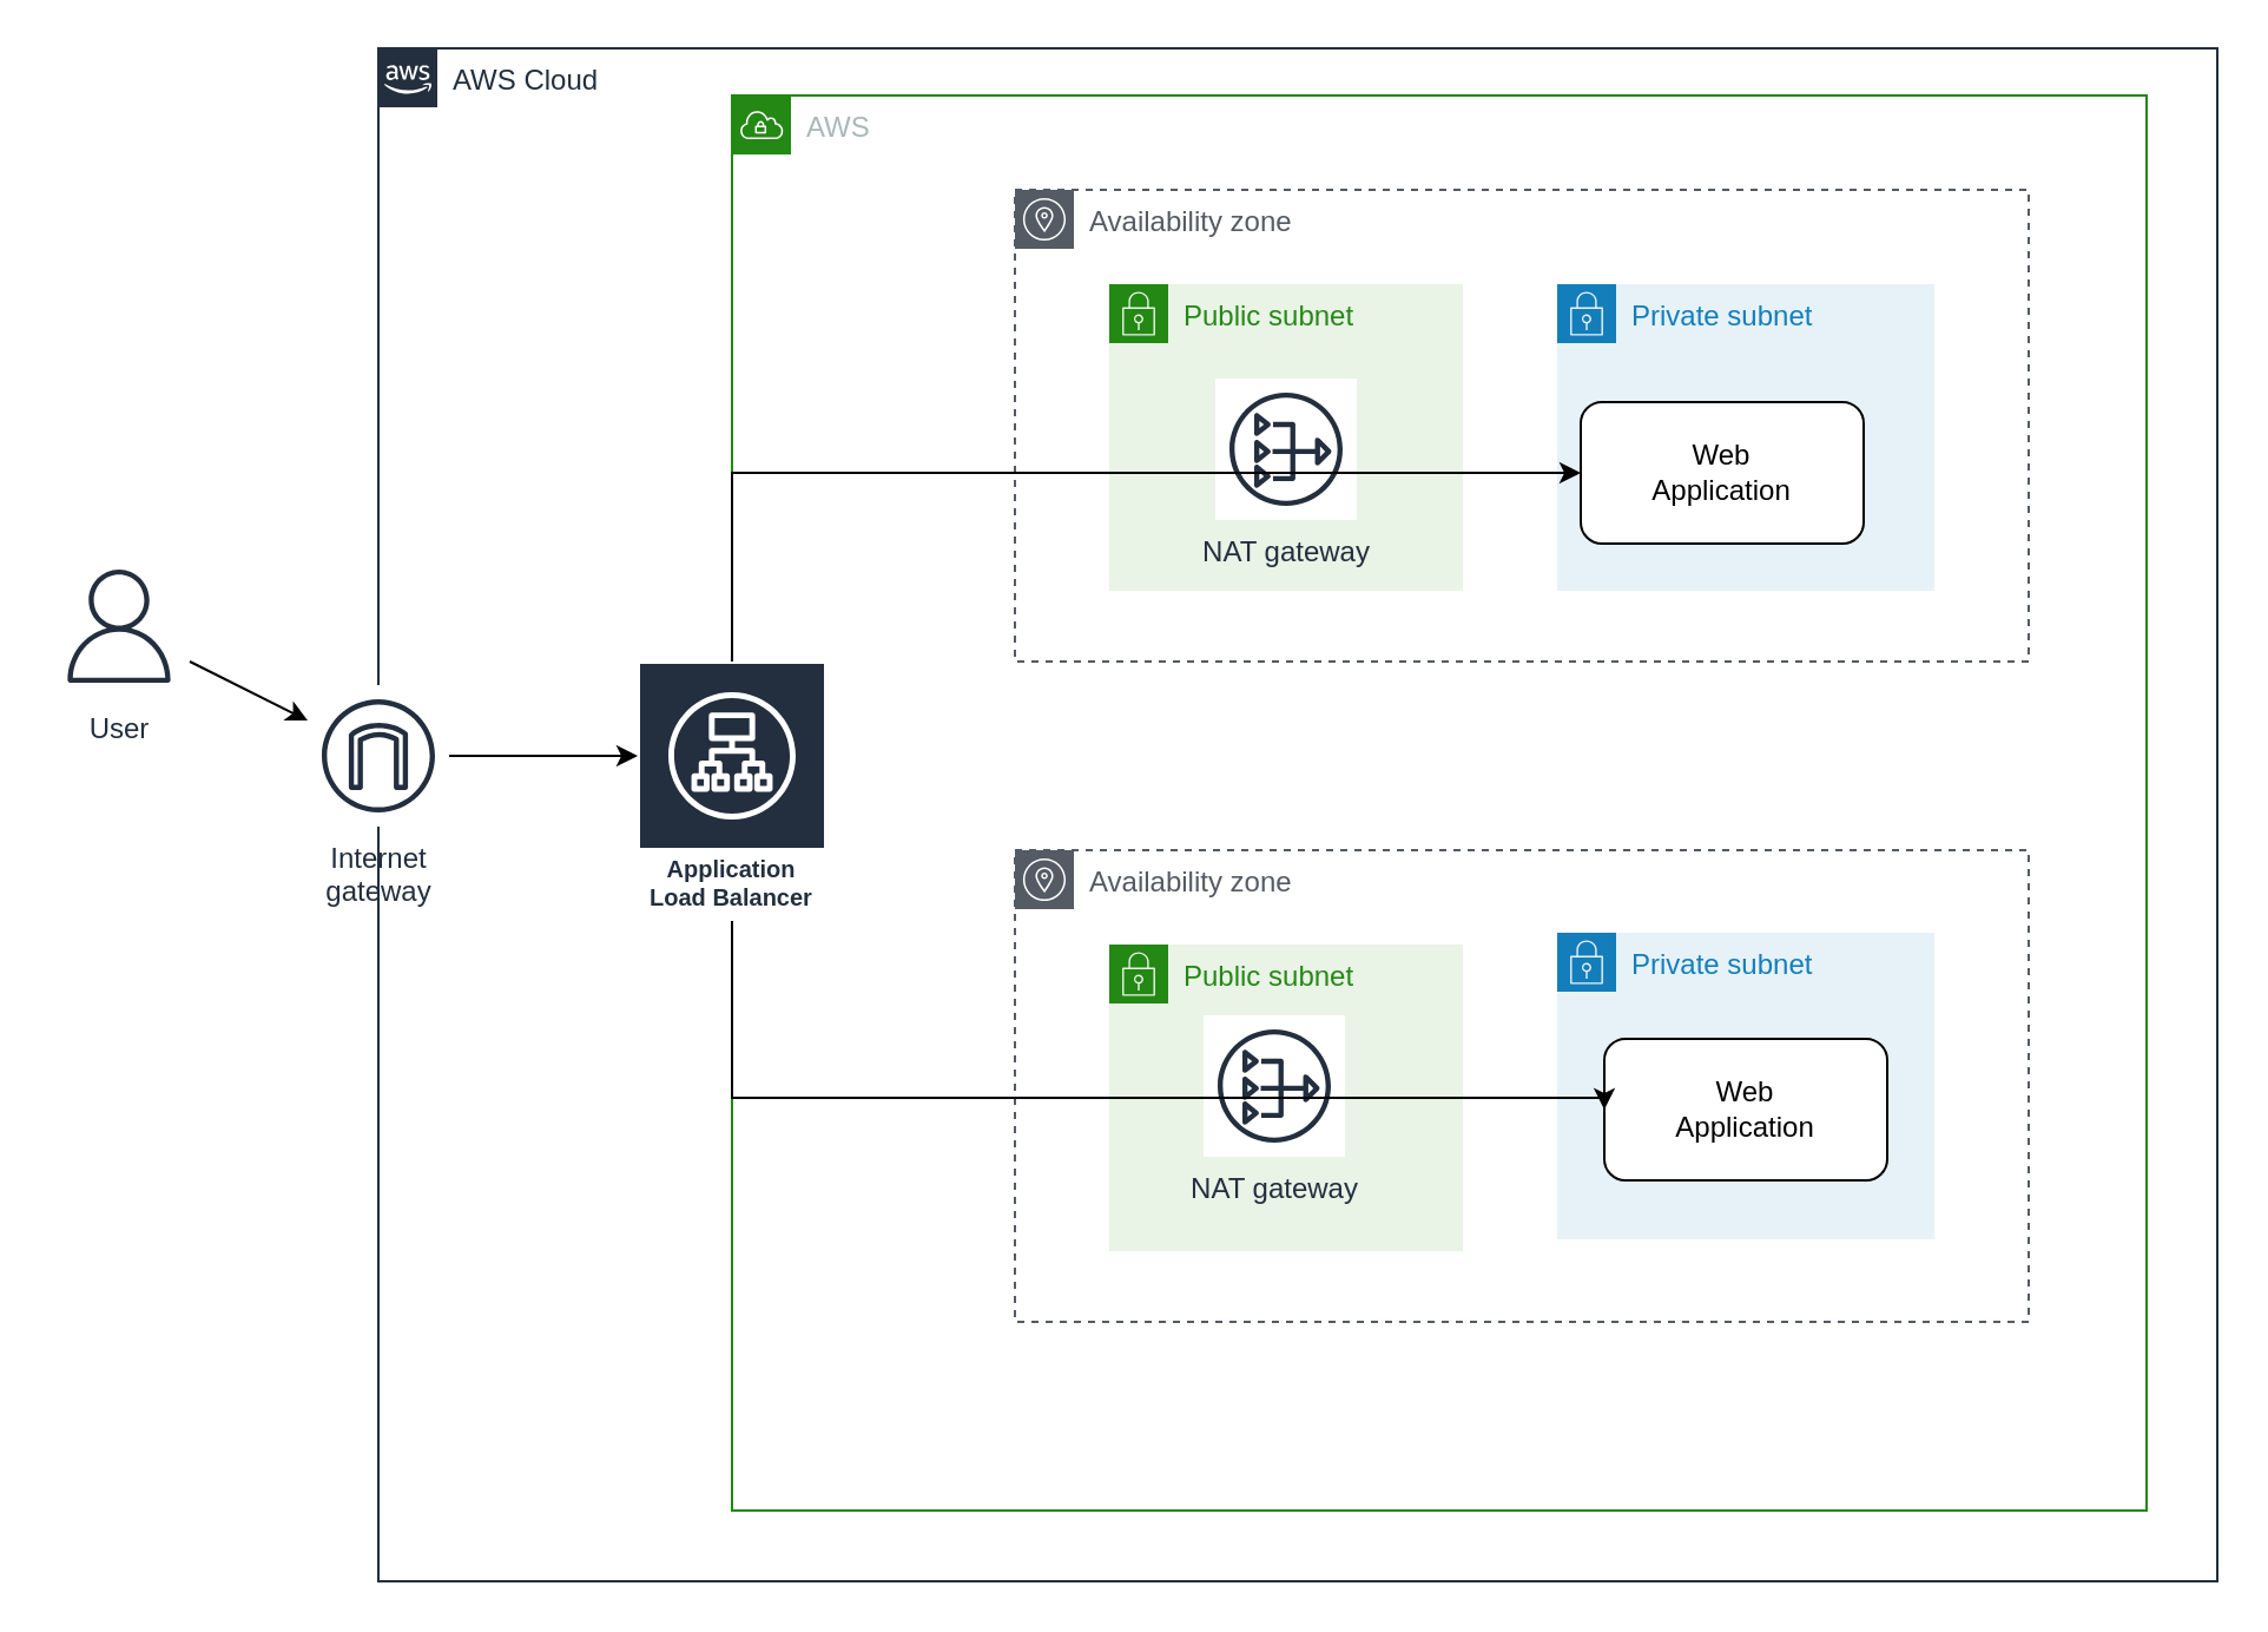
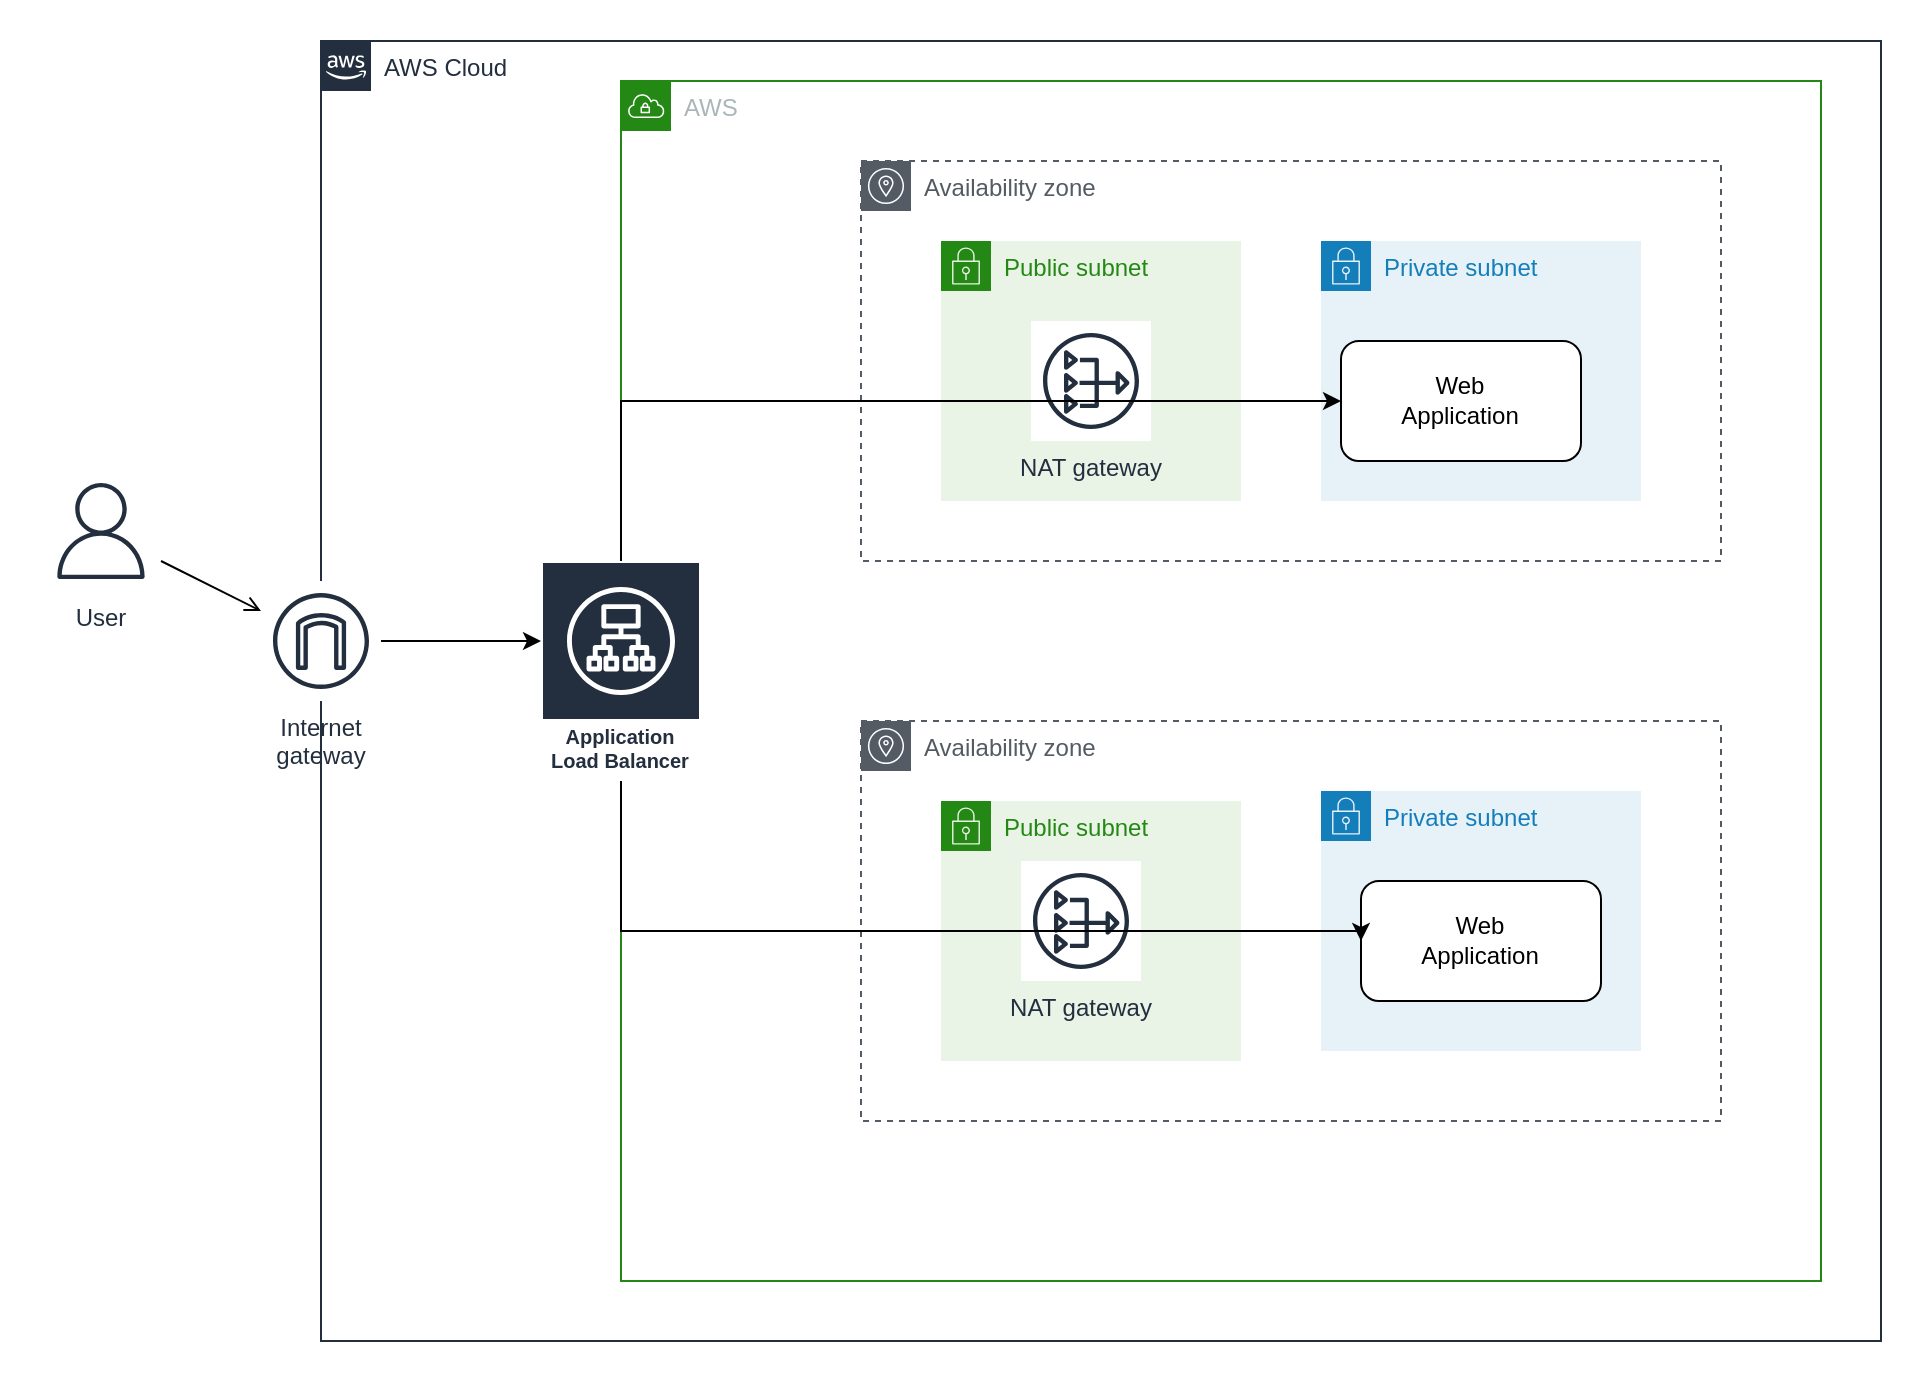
  <mxCell id="0" />
  <mxCell id="1" parent="0" />
  <mxCell id="2" value="AWS Cloud" style="points=[[0,0],[0.25,0],[0.5,0],[0.75,0],[1,0],[1,0.25],[1,0.5],[1,0.75],[1,1],[0.75,1],[0.5,1],[0.25,1],[0,1],[0,0.75],[0,0.5],[0,0.25]];outlineConnect=0;gradientColor=none;html=1;whiteSpace=wrap;fontSize=12;fontStyle=0;shape=mxgraph.aws4.group;grIcon=mxgraph.aws4.group_aws_cloud_alt;strokeColor=#232F3E;fillColor=none;verticalAlign=top;align=left;spacingLeft=30;fontColor=#232F3E;dashed=0;labelBackgroundColor=#ffffff;" parent="1" vertex="1"><mxGeometry x="160" y="20" width="780" height="650" as="geometry" /></mxCell>
  <mxCell id="3" value="AWS" style="points=[[0,0],[0.25,0],[0.5,0],[0.75,0],[1,0],[1,0.25],[1,0.5],[1,0.75],[1,1],[0.75,1],[0.5,1],[0.25,1],[0,1],[0,0.75],[0,0.5],[0,0.25]];outlineConnect=0;gradientColor=none;html=1;whiteSpace=wrap;fontSize=12;fontStyle=0;shape=mxgraph.aws4.group;grIcon=mxgraph.aws4.group_vpc;strokeColor=#248814;fillColor=none;verticalAlign=top;align=left;spacingLeft=30;fontColor=#AAB7B8;dashed=0;" vertex="1" parent="1"><mxGeometry x="310" y="40" width="600" height="600" as="geometry" /></mxCell>
  <mxCell id="4" value="Availability zone" style="outlineConnect=0;gradientColor=none;html=1;whiteSpace=wrap;fontSize=12;fontStyle=0;shape=mxgraph.aws4.group;grIcon=mxgraph.aws4.group_availability_zone;strokeColor=#545B64;fillColor=none;verticalAlign=top;align=left;spacingLeft=30;fontColor=#545B64;dashed=1;" vertex="1" parent="1"><mxGeometry x="430" y="80" width="430" height="200" as="geometry" /></mxCell>
  <mxCell id="5" value="Availability zone" style="outlineConnect=0;gradientColor=none;html=1;whiteSpace=wrap;fontSize=12;fontStyle=0;shape=mxgraph.aws4.group;grIcon=mxgraph.aws4.group_availability_zone;strokeColor=#545B64;fillColor=none;verticalAlign=top;align=left;spacingLeft=30;fontColor=#545B64;dashed=1;" vertex="1" parent="1"><mxGeometry x="430" y="360" width="430" height="200" as="geometry" /></mxCell>
  <mxCell id="6" value="Public subnet" style="points=[[0,0],[0.25,0],[0.5,0],[0.75,0],[1,0],[1,0.25],[1,0.5],[1,0.75],[1,1],[0.75,1],[0.5,1],[0.25,1],[0,1],[0,0.75],[0,0.5],[0,0.25]];outlineConnect=0;gradientColor=none;html=1;whiteSpace=wrap;fontSize=12;fontStyle=0;shape=mxgraph.aws4.group;grIcon=mxgraph.aws4.group_security_group;grStroke=0;strokeColor=#248814;fillColor=#E9F3E6;verticalAlign=top;align=left;spacingLeft=30;fontColor=#248814;dashed=0;" vertex="1" parent="1"><mxGeometry x="470" y="120" width="150" height="130" as="geometry" /></mxCell>
  <mxCell id="7" value="Public subnet" style="points=[[0,0],[0.25,0],[0.5,0],[0.75,0],[1,0],[1,0.25],[1,0.5],[1,0.75],[1,1],[0.75,1],[0.5,1],[0.25,1],[0,1],[0,0.75],[0,0.5],[0,0.25]];outlineConnect=0;gradientColor=none;html=1;whiteSpace=wrap;fontSize=12;fontStyle=0;shape=mxgraph.aws4.group;grIcon=mxgraph.aws4.group_security_group;grStroke=0;strokeColor=#248814;fillColor=#E9F3E6;verticalAlign=top;align=left;spacingLeft=30;fontColor=#248814;dashed=0;" vertex="1" parent="1"><mxGeometry x="470" y="400" width="150" height="130" as="geometry" /></mxCell>
  <mxCell id="8" value="Private subnet" style="points=[[0,0],[0.25,0],[0.5,0],[0.75,0],[1,0],[1,0.25],[1,0.5],[1,0.75],[1,1],[0.75,1],[0.5,1],[0.25,1],[0,1],[0,0.75],[0,0.5],[0,0.25]];outlineConnect=0;gradientColor=none;html=1;whiteSpace=wrap;fontSize=12;fontStyle=0;shape=mxgraph.aws4.group;grIcon=mxgraph.aws4.group_security_group;grStroke=0;strokeColor=#147EBA;fillColor=#E6F2F8;verticalAlign=top;align=left;spacingLeft=30;fontColor=#147EBA;dashed=0;" vertex="1" parent="1"><mxGeometry x="660" y="120" width="160" height="130" as="geometry" /></mxCell>
  <mxCell id="9" value="Private subnet" style="points=[[0,0],[0.25,0],[0.5,0],[0.75,0],[1,0],[1,0.25],[1,0.5],[1,0.75],[1,1],[0.75,1],[0.5,1],[0.25,1],[0,1],[0,0.75],[0,0.5],[0,0.25]];outlineConnect=0;gradientColor=none;html=1;whiteSpace=wrap;fontSize=12;fontStyle=0;shape=mxgraph.aws4.group;grIcon=mxgraph.aws4.group_security_group;grStroke=0;strokeColor=#147EBA;fillColor=#E6F2F8;verticalAlign=top;align=left;spacingLeft=30;fontColor=#147EBA;dashed=0;" vertex="1" parent="1"><mxGeometry x="660" y="395" width="160" height="130" as="geometry" /></mxCell>
  <mxCell id="10" value="User" style="outlineConnect=0;fontColor=#232F3E;gradientColor=none;strokeColor=#232F3E;fillColor=#ffffff;dashed=0;verticalLabelPosition=bottom;verticalAlign=top;align=center;html=1;fontSize=12;fontStyle=0;aspect=fixed;shape=mxgraph.aws4.resourceIcon;resIcon=mxgraph.aws4.user;" vertex="1" parent="1"><mxGeometry x="20" y="235" width="60" height="60" as="geometry" /></mxCell>
  <mxCell id="11" value="" style="edgeStyle=orthogonalEdgeStyle;rounded=0;orthogonalLoop=1;jettySize=auto;html=1;" edge="1" parent="1" source="12"><mxGeometry relative="1" as="geometry"><mxPoint x="270" y="320" as="targetPoint" /></mxGeometry></mxCell>
  <mxCell id="12" value="Internet&#10;gateway" style="outlineConnect=0;fontColor=#232F3E;gradientColor=none;strokeColor=#232F3E;fillColor=#ffffff;dashed=0;verticalLabelPosition=bottom;verticalAlign=top;align=center;html=1;fontSize=12;fontStyle=0;aspect=fixed;shape=mxgraph.aws4.resourceIcon;resIcon=mxgraph.aws4.internet_gateway;" vertex="1" parent="1"><mxGeometry x="130" y="290" width="60" height="60" as="geometry" /></mxCell>
- <mxCell id="13" value="" style="endArrow=classic;html=1;" edge="1" parent="1" source="10" target="12"><mxGeometry width="50" height="50" relative="1" as="geometry"><mxPoint x="580" y="330" as="sourcePoint" /><mxPoint x="680" y="280" as="targetPoint" /><Array as="points" /></mxGeometry></mxCell>
+ <mxCell id="13" value="" style="endArrow=open;html=1;" edge="1" parent="1" source="10" target="12"><mxGeometry width="50" height="50" relative="1" as="geometry"><mxPoint x="580" y="330" as="sourcePoint" /><mxPoint x="680" y="280" as="targetPoint" /><Array as="points" /></mxGeometry></mxCell>
  <mxCell id="14" value="NAT gateway" style="outlineConnect=0;fontColor=#232F3E;gradientColor=none;strokeColor=#232F3E;fillColor=#ffffff;dashed=0;verticalLabelPosition=bottom;verticalAlign=top;align=center;html=1;fontSize=12;fontStyle=0;aspect=fixed;shape=mxgraph.aws4.resourceIcon;resIcon=mxgraph.aws4.nat_gateway;" vertex="1" parent="1"><mxGeometry x="510" y="430" width="60" height="60" as="geometry" /></mxCell>
  <mxCell id="15" value="NAT gateway" style="outlineConnect=0;fontColor=#232F3E;gradientColor=none;strokeColor=#232F3E;fillColor=#ffffff;dashed=0;verticalLabelPosition=bottom;verticalAlign=top;align=center;html=1;fontSize=12;fontStyle=0;aspect=fixed;shape=mxgraph.aws4.resourceIcon;resIcon=mxgraph.aws4.nat_gateway;" vertex="1" parent="1"><mxGeometry x="515" y="160" width="60" height="60" as="geometry" /></mxCell>
  <mxCell id="16" value="" style="rounded=1;whiteSpace=wrap;html=1;" vertex="1" parent="1"><mxGeometry x="670" y="170" width="120" height="60" as="geometry" /></mxCell>
  <mxCell id="17" value="Web Application&lt;br&gt;" style="text;html=1;strokeColor=none;fillColor=none;align=center;verticalAlign=middle;whiteSpace=wrap;rounded=0;" vertex="1" parent="1"><mxGeometry x="710" y="190" width="40" height="20" as="geometry" /></mxCell>
  <mxCell id="18" value="" style="rounded=1;whiteSpace=wrap;html=1;" vertex="1" parent="1"><mxGeometry x="680" y="440" width="120" height="60" as="geometry" /></mxCell>
  <mxCell id="19" value="Web Application&lt;br&gt;" style="text;html=1;strokeColor=none;fillColor=none;align=center;verticalAlign=middle;whiteSpace=wrap;rounded=0;" vertex="1" parent="1"><mxGeometry x="720" y="460" width="40" height="20" as="geometry" /></mxCell>
  <mxCell id="20" value="" style="edgeStyle=orthogonalEdgeStyle;rounded=0;orthogonalLoop=1;jettySize=auto;html=1;entryX=0;entryY=0.5;entryDx=0;entryDy=0;" edge="1" parent="1" source="22" target="16"><mxGeometry relative="1" as="geometry"><mxPoint x="430" y="335" as="targetPoint" /><Array as="points"><mxPoint x="310" y="200" /></Array></mxGeometry></mxCell>
  <mxCell id="21" value="" style="edgeStyle=orthogonalEdgeStyle;rounded=0;orthogonalLoop=1;jettySize=auto;html=1;entryX=0;entryY=0.5;entryDx=0;entryDy=0;" edge="1" parent="1" source="22" target="18"><mxGeometry relative="1" as="geometry"><mxPoint x="310" y="470" as="targetPoint" /><Array as="points"><mxPoint x="310" y="465" /><mxPoint x="680" y="465" /></Array></mxGeometry></mxCell>
  <mxCell id="22" value="Application Load Balancer" style="outlineConnect=0;fontColor=#232F3E;gradientColor=none;strokeColor=#ffffff;fillColor=#232F3E;dashed=0;verticalLabelPosition=middle;verticalAlign=bottom;align=center;html=1;whiteSpace=wrap;fontSize=10;fontStyle=1;spacing=3;shape=mxgraph.aws4.productIcon;prIcon=mxgraph.aws4.application_load_balancer;" vertex="1" parent="1"><mxGeometry x="270" y="280" width="80" height="110" as="geometry" /></mxCell>
